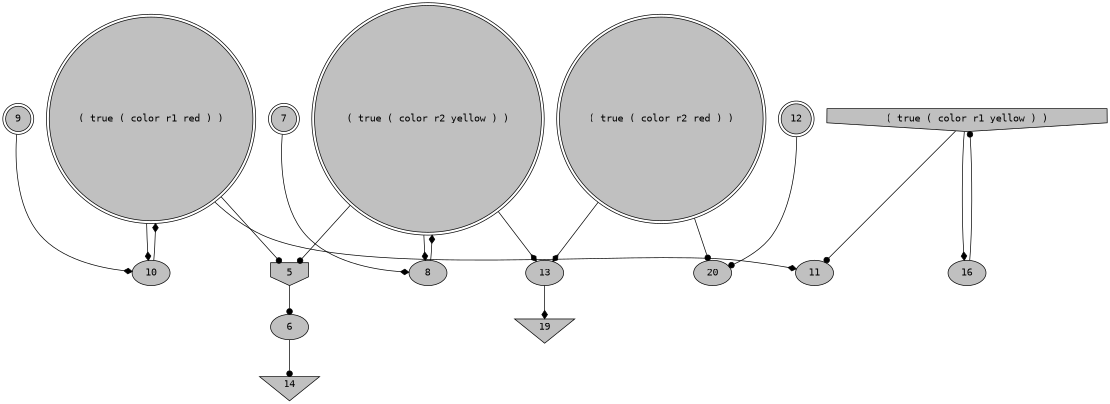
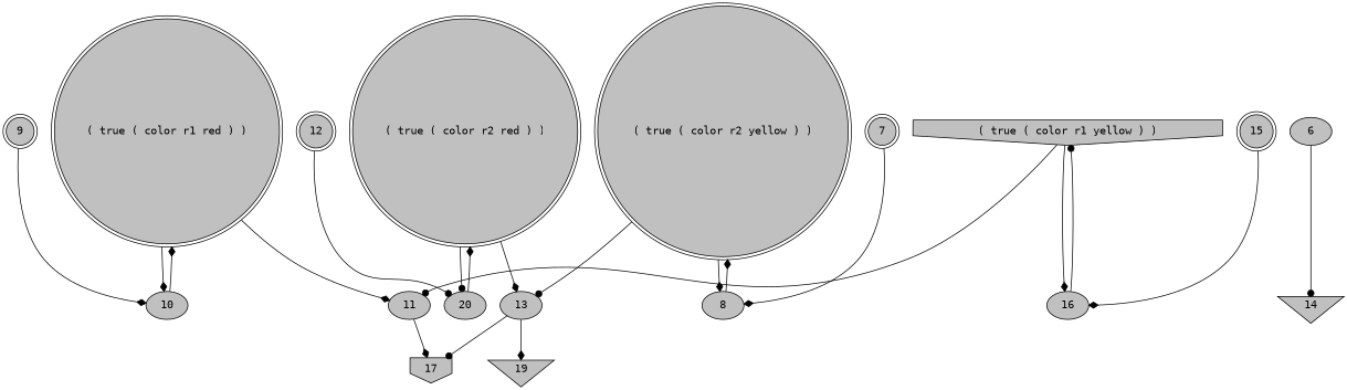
  digraph {
    fontname="DejaVu Sans Mono"
    node [fillcolor=grey fontname="DejaVu Sans Mono" shape=doublecircle style=filled]
    edge [arrowhead=diamond fontname="DejaVu Sans Mono"]
    n1 [label="( true ( color r1 red ) )\n"]
    n2 [label=10 shape=ellipse]
-   n3 [label=5 shape=invhouse]
    n4 [label=11 shape=ellipse]
    n5 [label=6 shape=ellipse]
+   n6 [label=17 shape=invhouse]
    n7 [label="( true ( color r1 yellow ) )\n" shape=invhouse]
    n8 [label=16 shape=ellipse]
    n9 [label="( true ( color r2 red ) )\n"]
    n10 [label=20 shape=ellipse]
    n11 [label=13 shape=ellipse]
    n12 [label=19 shape=invtriangle]
    n13 [label="( true ( color r2 yellow ) )\n"]
    n14 [label=8 shape=ellipse]
    n15 [label=14 shape=invtriangle]
    n16 [label=7]
    n17 [label=9]
    n18 [label=12]
+   n19 [label=15]
    n1 -> n2
-   n1 -> n3 [arrowhead=dot]
    n1 -> n4
    n2 -> n1
-   n3 -> n5 [arrowhead=dot]
+   n4 -> n6
    n5 -> n15 [arrowhead=dot]
    n7 -> n4 [arrowhead=dot]
    n7 -> n8
    n8 -> n7 [arrowhead=dot]
    n9 -> n10 [arrowhead=dot]
    n9 -> n11
+   n10 -> n9
+   n11 -> n6 [arrowhead=dot]
    n11 -> n12
-   n13 -> n3 [arrowhead=dot]
-   n13 -> n11
+   n13 -> n11 [arrowhead=dot]
    n13 -> n14
    n14 -> n13
    n16 -> n14
    n17 -> n2
    n18 -> n10 [arrowhead=dot]
+   n19 -> n8
  }
